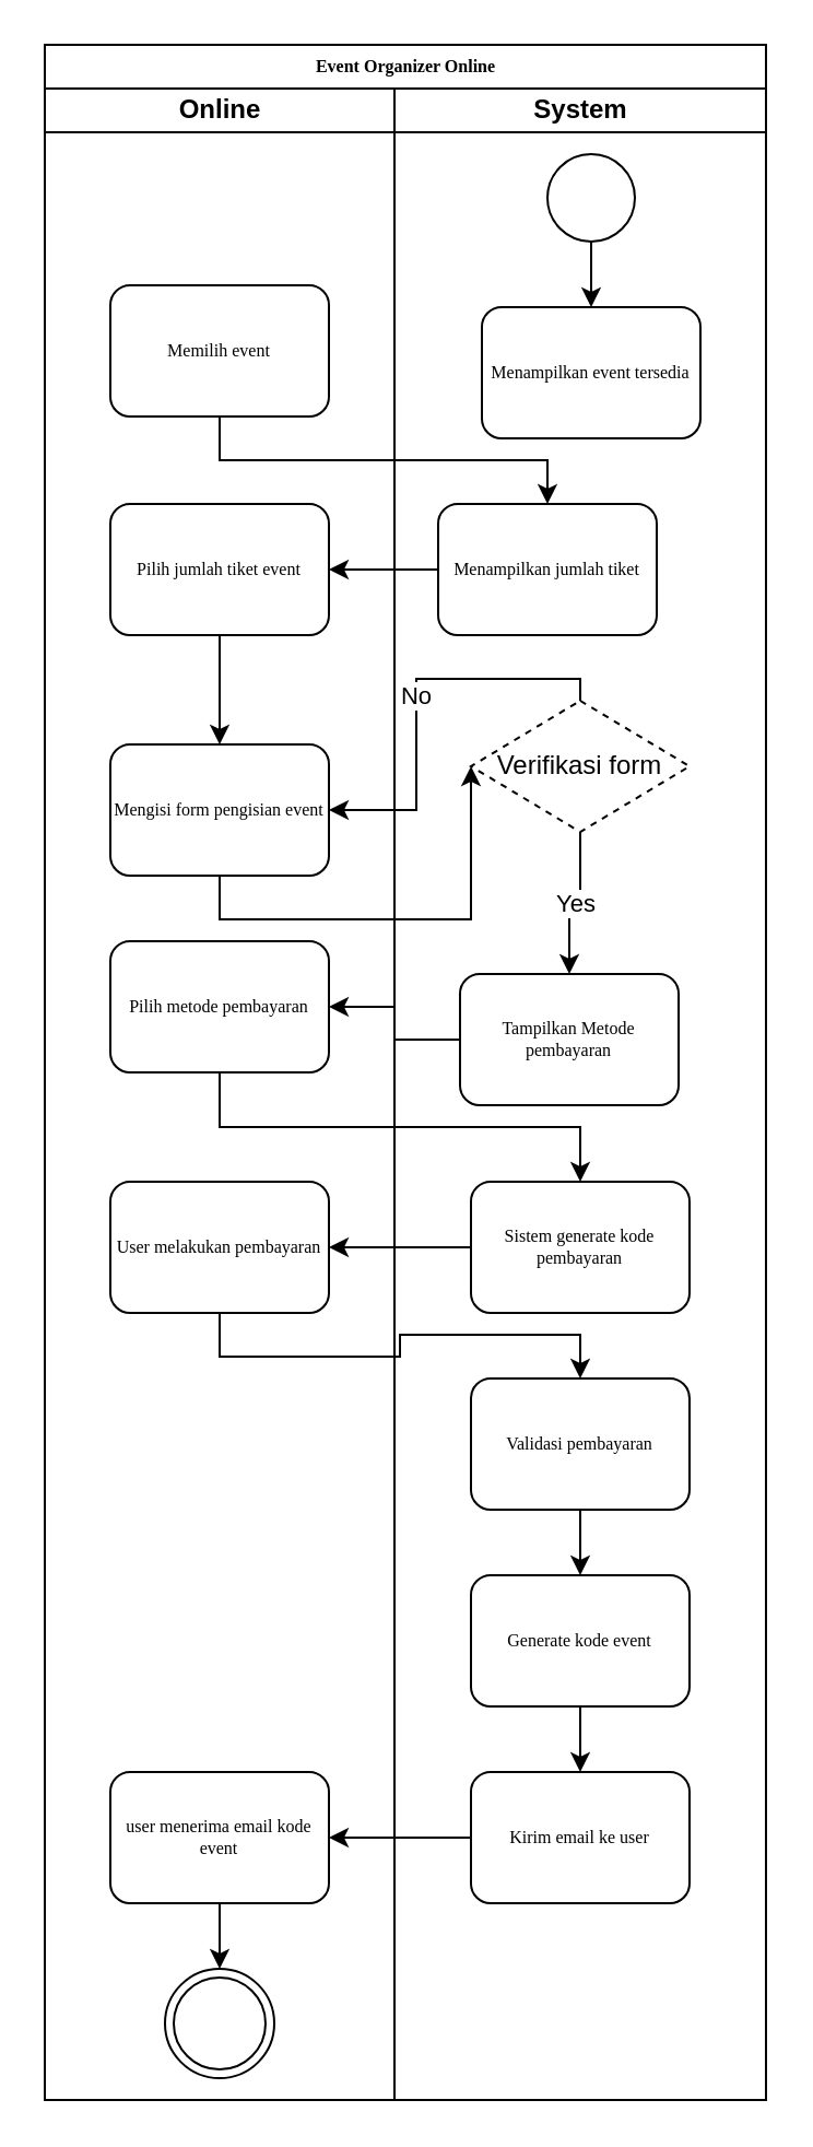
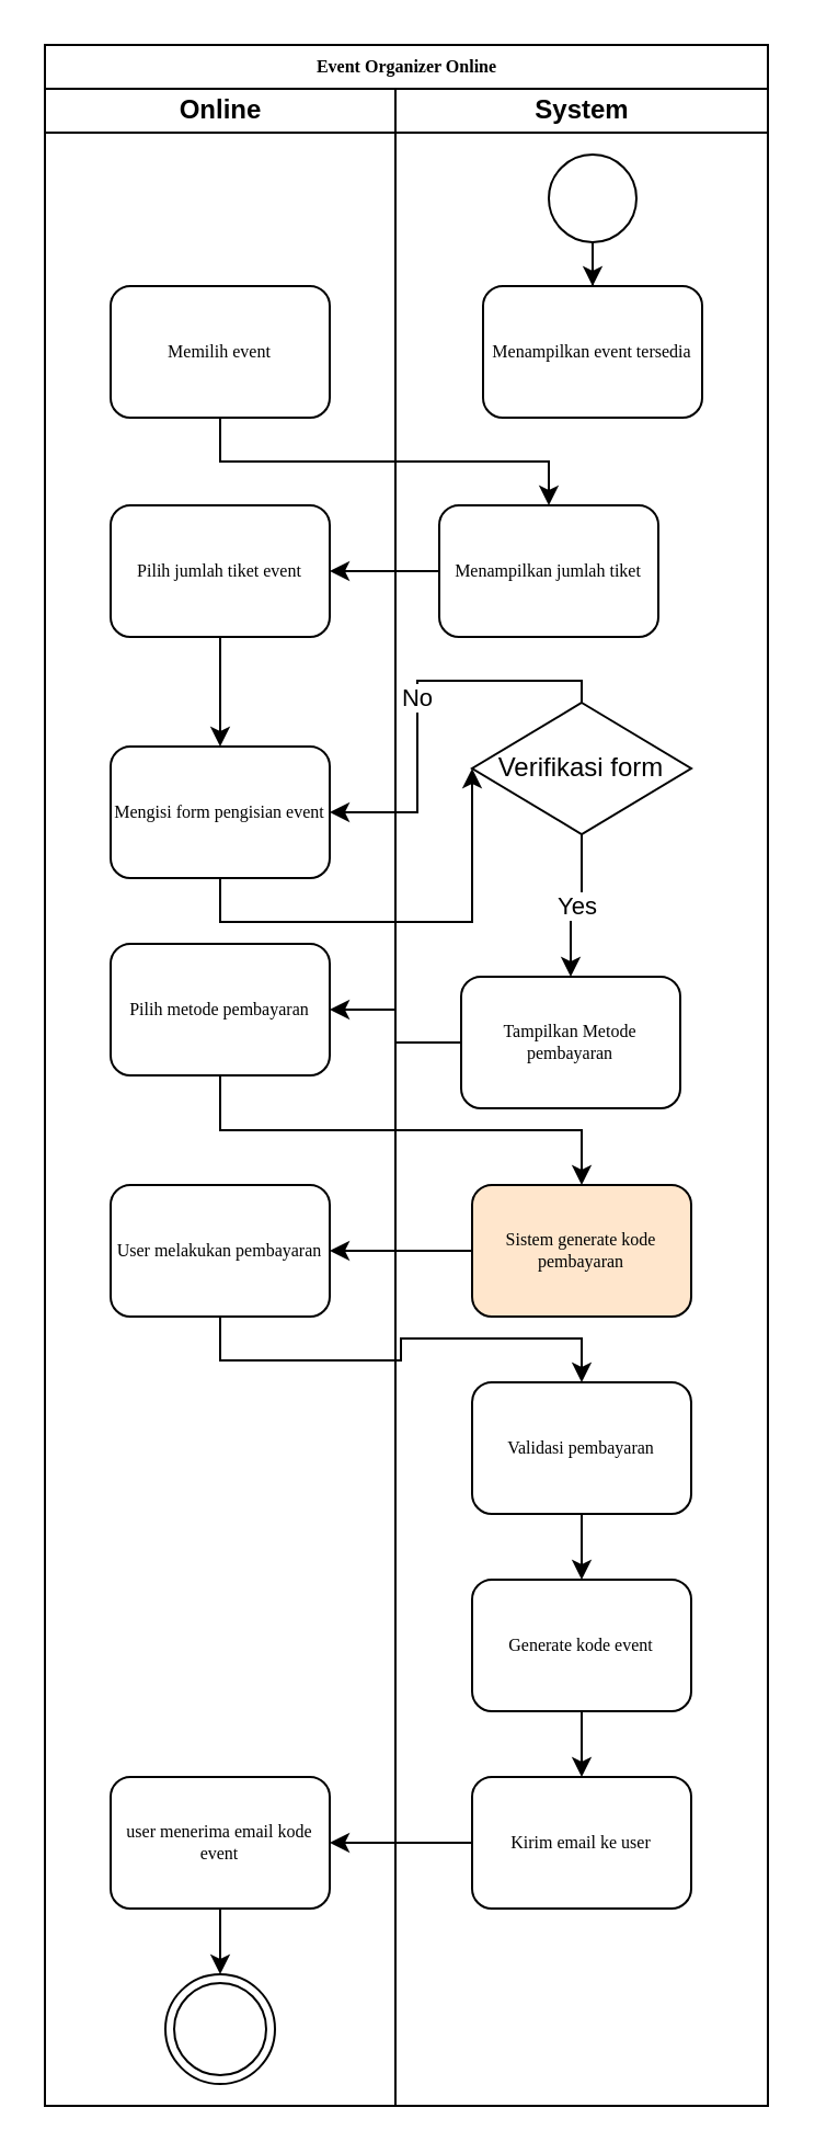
  <mxCell id="0" />
  <mxCell id="1" parent="0" />
  <mxCell id="2" value="Event Organizer Online" style="swimlane;html=1;childLayout=stackLayout;startSize=20;rounded=0;shadow=0;labelBackgroundColor=none;strokeWidth=1;fontFamily=Verdana;fontSize=8;align=center;" parent="1" vertex="1"><mxGeometry x="20" y="20" width="330" height="940" as="geometry" /></mxCell>
  <mxCell id="3" value="Online" style="swimlane;html=1;startSize=20;" parent="2" vertex="1"><mxGeometry y="20" width="160" height="920" as="geometry" /></mxCell>
  <mxCell id="4" value="Memilih event" style="rounded=1;whiteSpace=wrap;html=1;shadow=0;labelBackgroundColor=none;strokeWidth=1;fontFamily=Verdana;fontSize=8;align=center;" parent="3" vertex="1"><mxGeometry x="30" y="90" width="100" height="60" as="geometry" /></mxCell>
  <mxCell id="5" style="edgeStyle=orthogonalEdgeStyle;rounded=0;orthogonalLoop=1;jettySize=auto;html=1;entryX=0.5;entryY=0;entryDx=0;entryDy=0;" edge="1" parent="3" source="6" target="7"><mxGeometry relative="1" as="geometry" /></mxCell>
  <mxCell id="6" value="Pilih jumlah tiket event" style="rounded=1;whiteSpace=wrap;html=1;shadow=0;labelBackgroundColor=none;strokeWidth=1;fontFamily=Verdana;fontSize=8;align=center;" parent="3" vertex="1"><mxGeometry x="30" y="190" width="100" height="60" as="geometry" /></mxCell>
  <mxCell id="7" value="Mengisi form pengisian event" style="rounded=1;whiteSpace=wrap;html=1;shadow=0;labelBackgroundColor=none;strokeWidth=1;fontFamily=Verdana;fontSize=8;align=center;" vertex="1" parent="3"><mxGeometry x="30" y="300" width="100" height="60" as="geometry" /></mxCell>
  <mxCell id="8" value="Pilih metode pembayaran" style="rounded=1;whiteSpace=wrap;html=1;shadow=0;labelBackgroundColor=none;strokeWidth=1;fontFamily=Verdana;fontSize=8;align=center;" vertex="1" parent="3"><mxGeometry x="30" y="390" width="100" height="60" as="geometry" /></mxCell>
  <mxCell id="9" value="User melakukan pembayaran" style="rounded=1;whiteSpace=wrap;html=1;shadow=0;labelBackgroundColor=none;strokeWidth=1;fontFamily=Verdana;fontSize=8;align=center;" vertex="1" parent="3"><mxGeometry x="30" y="500" width="100" height="60" as="geometry" /></mxCell>
  <mxCell id="10" style="edgeStyle=orthogonalEdgeStyle;rounded=0;orthogonalLoop=1;jettySize=auto;html=1;entryX=0.5;entryY=0;entryDx=0;entryDy=0;" edge="1" parent="3" source="11" target="12"><mxGeometry relative="1" as="geometry" /></mxCell>
  <mxCell id="11" value="user menerima email kode event" style="rounded=1;whiteSpace=wrap;html=1;shadow=0;labelBackgroundColor=none;strokeWidth=1;fontFamily=Verdana;fontSize=8;align=center;" vertex="1" parent="3"><mxGeometry x="30" y="770" width="100" height="60" as="geometry" /></mxCell>
  <mxCell id="12" value="" style="ellipse;shape=doubleEllipse;whiteSpace=wrap;html=1;aspect=fixed;shadow=0;labelBackgroundColor=default;labelBorderColor=#FFFFFF;sketch=0;fillStyle=auto;strokeWidth=1;fillColor=default;" vertex="1" parent="3"><mxGeometry x="55" y="860" width="50" height="50" as="geometry" /></mxCell>
  <mxCell id="13" style="edgeStyle=orthogonalEdgeStyle;rounded=0;orthogonalLoop=1;jettySize=auto;html=1;entryX=1;entryY=0.5;entryDx=0;entryDy=0;" edge="1" parent="2" source="21" target="8"><mxGeometry relative="1" as="geometry" /></mxCell>
  <mxCell id="14" style="edgeStyle=orthogonalEdgeStyle;rounded=0;orthogonalLoop=1;jettySize=auto;html=1;entryX=0.5;entryY=0;entryDx=0;entryDy=0;exitX=0.5;exitY=1;exitDx=0;exitDy=0;" edge="1" parent="2" source="8" target="24"><mxGeometry relative="1" as="geometry" /></mxCell>
  <mxCell id="15" style="edgeStyle=orthogonalEdgeStyle;rounded=0;orthogonalLoop=1;jettySize=auto;html=1;entryX=1;entryY=0.5;entryDx=0;entryDy=0;" edge="1" parent="2" source="24" target="9"><mxGeometry relative="1" as="geometry" /></mxCell>
  <mxCell id="16" value="System" style="swimlane;html=1;startSize=20;" parent="2" vertex="1"><mxGeometry x="160" y="20" width="170" height="920" as="geometry" /></mxCell>
- <mxCell id="17" value="Menampilkan event tersedia" style="rounded=1;whiteSpace=wrap;html=1;shadow=0;labelBackgroundColor=none;strokeWidth=1;fontFamily=Verdana;fontSize=8;align=center;" vertex="1" parent="16"><mxGeometry x="40" y="100" width="100" height="60" as="geometry" /></mxCell>
+ <mxCell id="17" value="Menampilkan event tersedia" style="rounded=1;whiteSpace=wrap;html=1;shadow=0;labelBackgroundColor=none;strokeWidth=1;fontFamily=Verdana;fontSize=8;align=center;" vertex="1" parent="16"><mxGeometry x="40" y="90" width="100" height="60" as="geometry" /></mxCell>
  <mxCell id="18" style="edgeStyle=orthogonalEdgeStyle;rounded=0;orthogonalLoop=1;jettySize=auto;html=1;entryX=0.5;entryY=0;entryDx=0;entryDy=0;" edge="1" parent="16" source="19" target="17"><mxGeometry relative="1" as="geometry" /></mxCell>
  <mxCell id="19" value="" style="ellipse;whiteSpace=wrap;html=1;aspect=fixed;fillColor=#FFFFFF;" vertex="1" parent="16"><mxGeometry x="70" y="30" width="40" height="40" as="geometry" /></mxCell>
  <mxCell id="20" value="Menampilkan jumlah tiket" style="rounded=1;whiteSpace=wrap;html=1;shadow=0;labelBackgroundColor=none;strokeWidth=1;fontFamily=Verdana;fontSize=8;align=center;" vertex="1" parent="16"><mxGeometry x="20" y="190" width="100" height="60" as="geometry" /></mxCell>
  <mxCell id="21" value="Tampilkan Metode pembayaran" style="rounded=1;whiteSpace=wrap;html=1;shadow=0;labelBackgroundColor=none;strokeWidth=1;fontFamily=Verdana;fontSize=8;align=center;" vertex="1" parent="16"><mxGeometry x="30" y="405" width="100" height="60" as="geometry" /></mxCell>
  <mxCell id="22" value="Yes" style="edgeStyle=orthogonalEdgeStyle;rounded=0;orthogonalLoop=1;jettySize=auto;html=1;entryX=0.5;entryY=0;entryDx=0;entryDy=0;" edge="1" parent="16" source="23" target="21"><mxGeometry relative="1" as="geometry" /></mxCell>
- <mxCell id="23" value="Verifikasi form" style="rhombus;whiteSpace=wrap;html=1;fillColor=#FFFFFF;dashed=1;" vertex="1" parent="16"><mxGeometry x="35" y="280" width="100" height="60" as="geometry" /></mxCell>
- <mxCell id="24" value="Sistem generate kode pembayaran" style="rounded=1;whiteSpace=wrap;html=1;shadow=0;labelBackgroundColor=none;strokeWidth=1;fontFamily=Verdana;fontSize=8;align=center;" vertex="1" parent="16"><mxGeometry x="35" y="500" width="100" height="60" as="geometry" /></mxCell>
+ <mxCell id="23" value="Verifikasi form" style="rhombus;whiteSpace=wrap;html=1;fillColor=#FFFFFF;" vertex="1" parent="16"><mxGeometry x="35" y="280" width="100" height="60" as="geometry" /></mxCell>
+ <mxCell id="24" value="Sistem generate kode pembayaran" style="rounded=1;whiteSpace=wrap;html=1;shadow=0;labelBackgroundColor=none;strokeWidth=1;fontFamily=Verdana;fontSize=8;align=center;fillColor=#ffe6cc;" vertex="1" parent="16"><mxGeometry x="35" y="500" width="100" height="60" as="geometry" /></mxCell>
  <mxCell id="25" style="edgeStyle=orthogonalEdgeStyle;rounded=0;orthogonalLoop=1;jettySize=auto;html=1;exitX=0.5;exitY=1;exitDx=0;exitDy=0;entryX=0.5;entryY=0;entryDx=0;entryDy=0;" edge="1" parent="16" source="26" target="28"><mxGeometry relative="1" as="geometry" /></mxCell>
  <mxCell id="26" value="Validasi pembayaran" style="rounded=1;whiteSpace=wrap;html=1;shadow=0;labelBackgroundColor=none;strokeWidth=1;fontFamily=Verdana;fontSize=8;align=center;" vertex="1" parent="16"><mxGeometry x="35" y="590" width="100" height="60" as="geometry" /></mxCell>
  <mxCell id="27" style="edgeStyle=orthogonalEdgeStyle;rounded=0;orthogonalLoop=1;jettySize=auto;html=1;entryX=0.5;entryY=0;entryDx=0;entryDy=0;" edge="1" parent="16" source="28" target="29"><mxGeometry relative="1" as="geometry" /></mxCell>
  <mxCell id="28" value="Generate kode event" style="rounded=1;whiteSpace=wrap;html=1;shadow=0;labelBackgroundColor=none;strokeWidth=1;fontFamily=Verdana;fontSize=8;align=center;" vertex="1" parent="16"><mxGeometry x="35" y="680" width="100" height="60" as="geometry" /></mxCell>
  <mxCell id="29" value="Kirim email ke user" style="rounded=1;whiteSpace=wrap;html=1;shadow=0;labelBackgroundColor=none;strokeWidth=1;fontFamily=Verdana;fontSize=8;align=center;" vertex="1" parent="16"><mxGeometry x="35" y="770" width="100" height="60" as="geometry" /></mxCell>
  <mxCell id="30" style="edgeStyle=orthogonalEdgeStyle;rounded=0;orthogonalLoop=1;jettySize=auto;html=1;entryX=0.5;entryY=0;entryDx=0;entryDy=0;exitX=0.5;exitY=1;exitDx=0;exitDy=0;" edge="1" parent="2" source="4" target="20"><mxGeometry relative="1" as="geometry" /></mxCell>
  <mxCell id="31" style="edgeStyle=orthogonalEdgeStyle;rounded=0;orthogonalLoop=1;jettySize=auto;html=1;entryX=1;entryY=0.5;entryDx=0;entryDy=0;" edge="1" parent="2" source="20" target="6"><mxGeometry relative="1" as="geometry" /></mxCell>
  <mxCell id="32" style="edgeStyle=orthogonalEdgeStyle;rounded=0;orthogonalLoop=1;jettySize=auto;html=1;entryX=0;entryY=0.5;entryDx=0;entryDy=0;exitX=0.5;exitY=1;exitDx=0;exitDy=0;" edge="1" parent="2" source="7" target="23"><mxGeometry relative="1" as="geometry"><Array as="points"><mxPoint x="80" y="400" /><mxPoint x="195" y="400" /></Array></mxGeometry></mxCell>
  <mxCell id="33" value="No" style="edgeStyle=orthogonalEdgeStyle;rounded=0;orthogonalLoop=1;jettySize=auto;html=1;entryX=1;entryY=0.5;entryDx=0;entryDy=0;exitX=0.5;exitY=0;exitDx=0;exitDy=0;" edge="1" parent="2" source="23" target="7"><mxGeometry relative="1" as="geometry"><Array as="points"><mxPoint x="245" y="290" /><mxPoint x="170" y="290" /><mxPoint x="170" y="350" /></Array></mxGeometry></mxCell>
  <mxCell id="34" style="edgeStyle=orthogonalEdgeStyle;rounded=0;orthogonalLoop=1;jettySize=auto;html=1;exitX=0.5;exitY=1;exitDx=0;exitDy=0;" edge="1" parent="2" source="9" target="26"><mxGeometry relative="1" as="geometry" /></mxCell>
  <mxCell id="35" style="edgeStyle=orthogonalEdgeStyle;rounded=0;orthogonalLoop=1;jettySize=auto;html=1;entryX=1;entryY=0.5;entryDx=0;entryDy=0;" edge="1" parent="2" source="29" target="11"><mxGeometry relative="1" as="geometry" /></mxCell>
